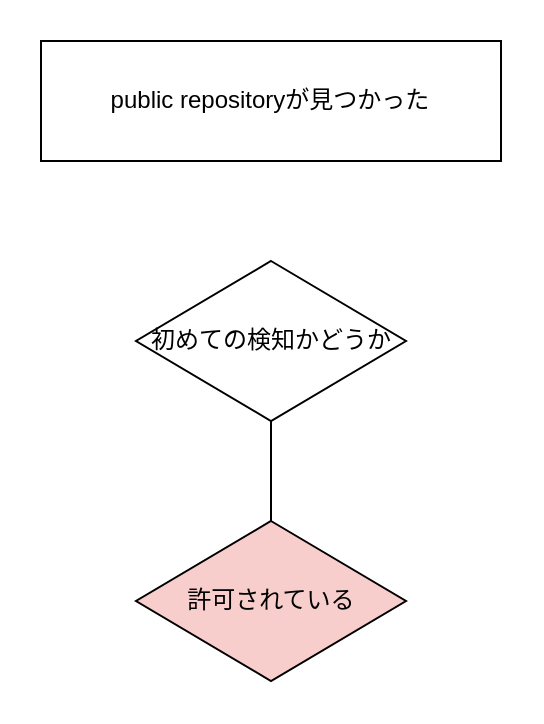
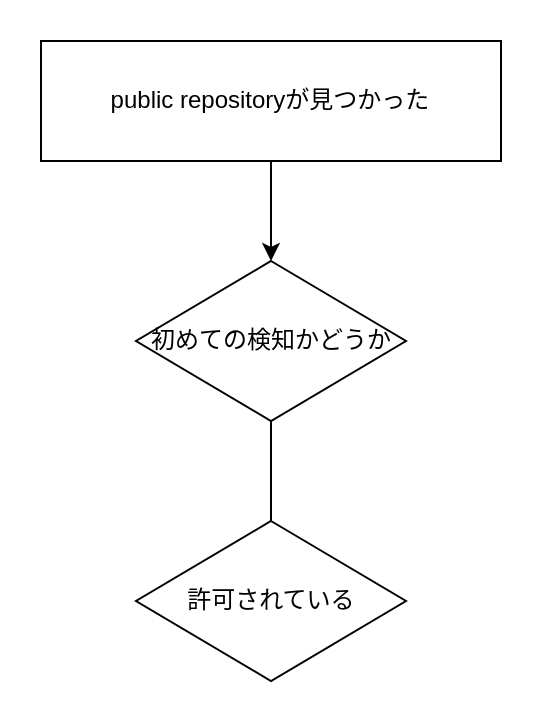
  <mxCell id="0" />
  <mxCell id="1" parent="0" />
+ <mxCell id="2" style="edgeStyle=none;html=1;" edge="1" parent="1" source="3" target="5"><mxGeometry relative="1" as="geometry"><mxPoint x="135" y="150" as="targetPoint" /></mxGeometry></mxCell>
  <mxCell id="3" value="public repositoryが見つかった" style="rounded=0;whiteSpace=wrap;html=1;" vertex="1" parent="1"><mxGeometry x="20" y="20" width="230" height="60" as="geometry" /></mxCell>
  <mxCell id="4" style="edgeStyle=none;html=1;entryX=0.5;entryY=0;entryDx=0;entryDy=0;endArrow=none;" edge="1" parent="1" source="5" target="6"><mxGeometry relative="1" as="geometry"><mxPoint x="300" y="170" as="targetPoint" /></mxGeometry></mxCell>
  <mxCell id="5" value="初めての検知かどうか" style="rhombus;whiteSpace=wrap;html=1;" vertex="1" parent="1"><mxGeometry x="67.5" y="130" width="135" height="80" as="geometry" /></mxCell>
- <mxCell id="6" value="許可されている" style="rhombus;whiteSpace=wrap;html=1;fillColor=#f8cecc;" vertex="1" parent="1"><mxGeometry x="67.5" y="260" width="135" height="80" as="geometry" /></mxCell>
+ <mxCell id="6" value="許可されている" style="rhombus;whiteSpace=wrap;html=1;" vertex="1" parent="1"><mxGeometry x="67.5" y="260" width="135" height="80" as="geometry" /></mxCell>
